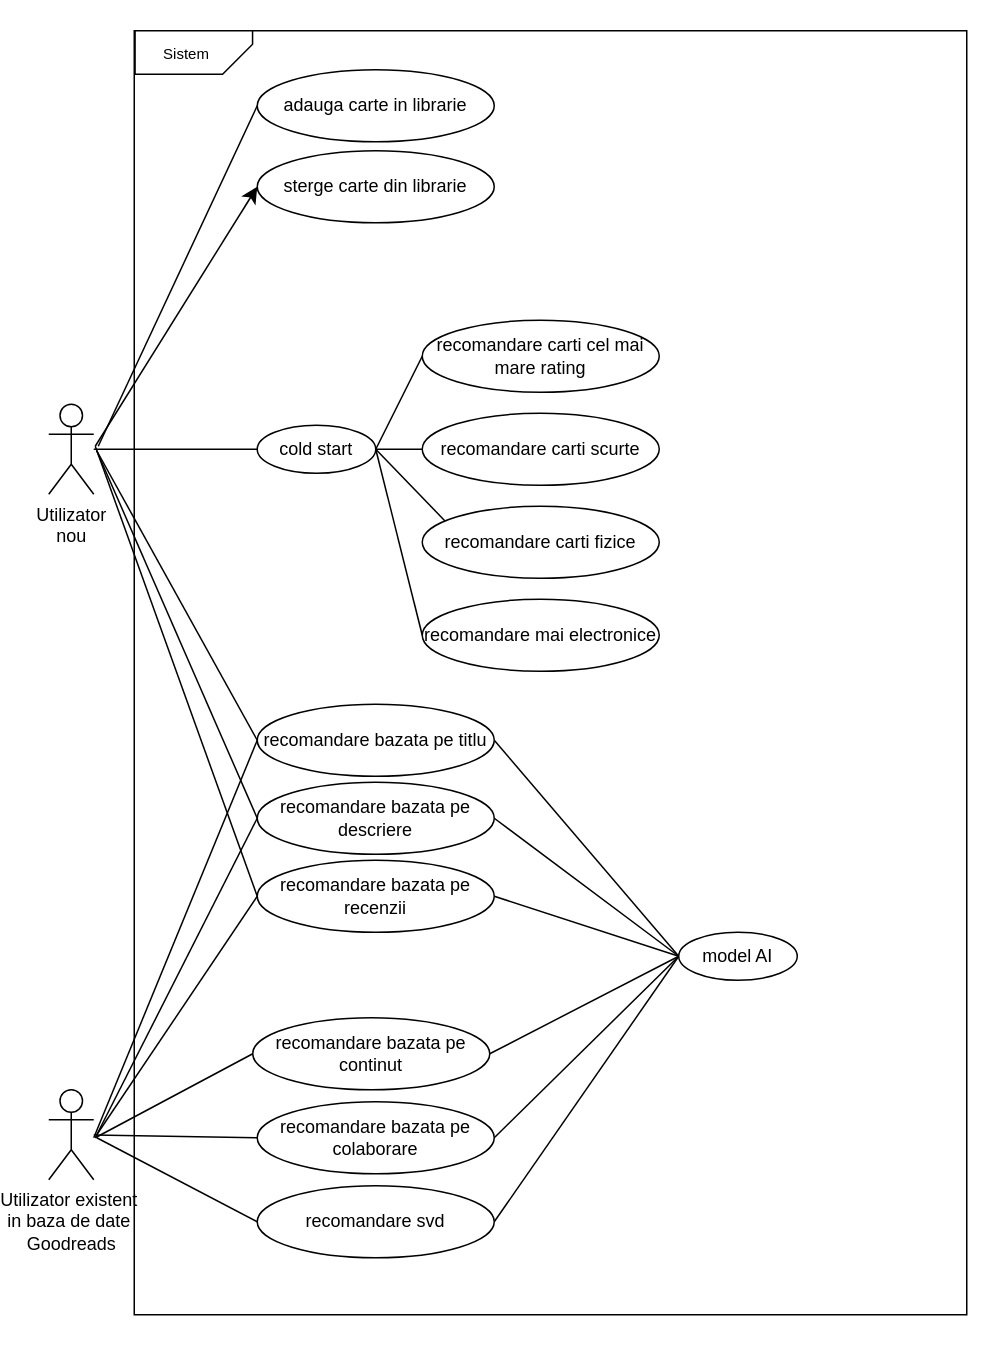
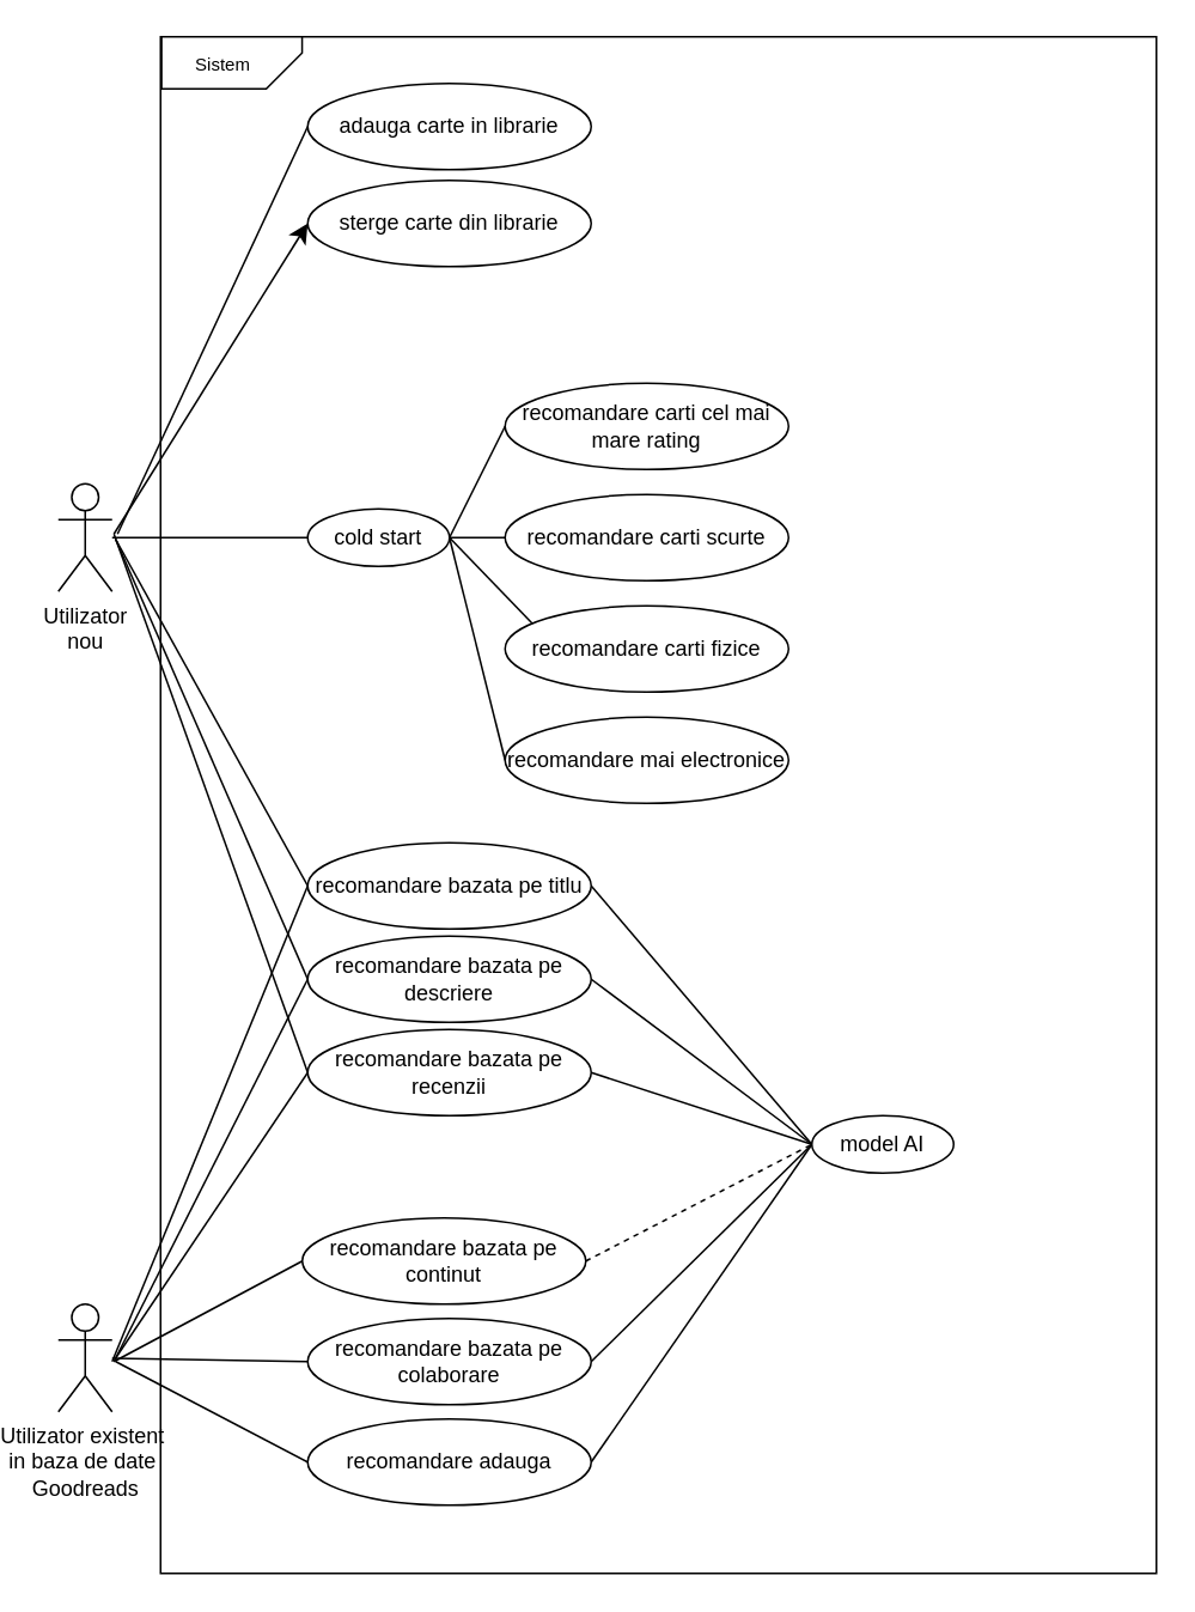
  <mxCell id="0" />
  <mxCell id="1" parent="0" />
  <mxCell id="2" value="" style="rounded=0;whiteSpace=wrap;html=1;" vertex="1" parent="1"><mxGeometry x="77" y="20" width="555" height="856" as="geometry" /></mxCell>
  <mxCell id="3" style="edgeStyle=none;curved=1;rounded=0;orthogonalLoop=1;jettySize=auto;html=1;entryX=0;entryY=0.5;entryDx=0;entryDy=0;fontSize=12;startSize=8;endSize=8;endArrow=none;endFill=0;" edge="1" parent="1" source="9" target="39"><mxGeometry relative="1" as="geometry" /></mxCell>
  <mxCell id="4" style="edgeStyle=none;curved=1;rounded=0;orthogonalLoop=1;jettySize=auto;html=1;entryX=0;entryY=0.5;entryDx=0;entryDy=0;fontSize=12;startSize=8;endSize=8;endArrow=none;endFill=0;" edge="1" parent="1" target="37"><mxGeometry relative="1" as="geometry"><mxPoint x="51" y="758" as="sourcePoint" /></mxGeometry></mxCell>
  <mxCell id="5" style="edgeStyle=none;curved=1;rounded=0;orthogonalLoop=1;jettySize=auto;html=1;entryX=0;entryY=0.5;entryDx=0;entryDy=0;fontSize=12;startSize=8;endSize=8;endArrow=none;endFill=0;" edge="1" parent="1" target="41"><mxGeometry relative="1" as="geometry"><mxPoint x="52" y="758" as="sourcePoint" /></mxGeometry></mxCell>
  <mxCell id="6" style="edgeStyle=none;curved=1;rounded=0;orthogonalLoop=1;jettySize=auto;html=1;fontSize=12;startSize=8;endSize=8;endArrow=none;endFill=0;entryX=0;entryY=0.5;entryDx=0;entryDy=0;" edge="1" parent="1" target="27"><mxGeometry relative="1" as="geometry"><mxPoint x="157.8" y="491.8" as="targetPoint" /><mxPoint x="50" y="758" as="sourcePoint" /></mxGeometry></mxCell>
  <mxCell id="7" style="edgeStyle=none;curved=1;rounded=0;orthogonalLoop=1;jettySize=auto;html=1;entryX=0;entryY=0.5;entryDx=0;entryDy=0;fontSize=12;startSize=8;endSize=8;endArrow=none;endFill=0;" edge="1" parent="1" target="29"><mxGeometry relative="1" as="geometry"><mxPoint x="51" y="758" as="sourcePoint" /></mxGeometry></mxCell>
  <mxCell id="8" style="edgeStyle=none;curved=1;rounded=0;orthogonalLoop=1;jettySize=auto;html=1;entryX=0;entryY=0.5;entryDx=0;entryDy=0;fontSize=12;startSize=8;endSize=8;endArrow=none;endFill=0;" edge="1" parent="1" target="31"><mxGeometry relative="1" as="geometry"><mxPoint x="52" y="756" as="sourcePoint" /></mxGeometry></mxCell>
  <mxCell id="9" value="Utilizator existent&amp;nbsp;&lt;div&gt;in baza de date&amp;nbsp;&lt;/div&gt;&lt;div&gt;Goodreads&lt;/div&gt;" style="shape=umlActor;verticalLabelPosition=bottom;verticalAlign=top;html=1;outlineConnect=0;" vertex="1" parent="1"><mxGeometry x="20" y="726" width="30" height="60" as="geometry" /></mxCell>
  <mxCell id="10" style="edgeStyle=none;curved=1;rounded=0;orthogonalLoop=1;jettySize=auto;html=1;fontSize=12;startSize=8;endSize=8;endArrow=none;endFill=0;" edge="1" parent="1" source="14" target="20"><mxGeometry relative="1" as="geometry" /></mxCell>
  <mxCell id="11" style="edgeStyle=none;curved=1;rounded=0;orthogonalLoop=1;jettySize=auto;html=1;entryX=0;entryY=0.5;entryDx=0;entryDy=0;fontSize=12;startSize=8;endSize=8;endArrow=none;endFill=0;" edge="1" parent="1" target="27"><mxGeometry relative="1" as="geometry"><mxPoint x="52" y="300" as="sourcePoint" /></mxGeometry></mxCell>
  <mxCell id="12" style="edgeStyle=none;curved=1;rounded=0;orthogonalLoop=1;jettySize=auto;html=1;entryX=0;entryY=0.5;entryDx=0;entryDy=0;fontSize=12;startSize=8;endSize=8;endArrow=none;endFill=0;" edge="1" parent="1" target="43"><mxGeometry relative="1" as="geometry"><mxPoint x="53" y="297" as="sourcePoint" /></mxGeometry></mxCell>
  <mxCell id="13" style="edgeStyle=none;curved=1;rounded=0;orthogonalLoop=1;jettySize=auto;html=1;entryX=0;entryY=0.5;entryDx=0;entryDy=0;fontSize=12;startSize=8;endSize=8;" edge="1" parent="1" target="44"><mxGeometry relative="1" as="geometry"><mxPoint x="51" y="297" as="sourcePoint" /></mxGeometry></mxCell>
  <mxCell id="14" value="Utilizator&lt;div&gt;nou&lt;/div&gt;" style="shape=umlActor;verticalLabelPosition=bottom;verticalAlign=top;html=1;outlineConnect=0;" vertex="1" parent="1"><mxGeometry x="20" y="269" width="30" height="60" as="geometry" /></mxCell>
  <mxCell id="15" style="edgeStyle=none;curved=1;rounded=0;orthogonalLoop=1;jettySize=auto;html=1;entryX=0;entryY=0.5;entryDx=0;entryDy=0;fontSize=12;startSize=8;endSize=8;endArrow=none;endFill=0;" edge="1" parent="1" target="29"><mxGeometry relative="1" as="geometry"><mxPoint x="52" y="300" as="sourcePoint" /><mxPoint x="164" y="489" as="targetPoint" /></mxGeometry></mxCell>
  <mxCell id="16" style="edgeStyle=none;curved=1;rounded=0;orthogonalLoop=1;jettySize=auto;html=1;entryX=0;entryY=0.5;entryDx=0;entryDy=0;fontSize=12;startSize=8;endSize=8;endArrow=none;endFill=0;" edge="1" parent="1" target="31"><mxGeometry relative="1" as="geometry"><mxPoint x="51" y="297" as="sourcePoint" /><mxPoint x="164" y="541" as="targetPoint" /></mxGeometry></mxCell>
  <mxCell id="17" style="edgeStyle=none;curved=1;rounded=0;orthogonalLoop=1;jettySize=auto;html=1;exitX=1;exitY=0.5;exitDx=0;exitDy=0;entryX=0;entryY=0.5;entryDx=0;entryDy=0;fontSize=12;startSize=8;endSize=8;endArrow=none;endFill=0;" edge="1" parent="1" source="20" target="21"><mxGeometry relative="1" as="geometry" /></mxCell>
  <mxCell id="18" style="edgeStyle=none;curved=1;rounded=0;orthogonalLoop=1;jettySize=auto;html=1;exitX=1;exitY=0.5;exitDx=0;exitDy=0;entryX=0;entryY=0.5;entryDx=0;entryDy=0;fontSize=12;startSize=8;endSize=8;endArrow=none;endFill=0;" edge="1" parent="1" source="20" target="22"><mxGeometry relative="1" as="geometry" /></mxCell>
  <mxCell id="19" style="edgeStyle=none;curved=1;rounded=0;orthogonalLoop=1;jettySize=auto;html=1;exitX=1;exitY=0.5;exitDx=0;exitDy=0;entryX=0;entryY=0.5;entryDx=0;entryDy=0;fontSize=12;startSize=8;endSize=8;endArrow=none;endFill=0;" edge="1" parent="1" source="20" target="24"><mxGeometry relative="1" as="geometry" /></mxCell>
  <mxCell id="20" value="cold start" style="ellipse;whiteSpace=wrap;html=1;" vertex="1" parent="1"><mxGeometry x="159" y="283" width="79" height="32" as="geometry" /></mxCell>
  <mxCell id="21" value="recomandare carti cel mai mare rating" style="ellipse;whiteSpace=wrap;html=1;" vertex="1" parent="1"><mxGeometry x="269" y="213" width="158" height="48" as="geometry" /></mxCell>
  <mxCell id="22" value="recomandare carti scurte" style="ellipse;whiteSpace=wrap;html=1;" vertex="1" parent="1"><mxGeometry x="269" y="275" width="158" height="48" as="geometry" /></mxCell>
  <mxCell id="23" value="recomandare carti fizice" style="ellipse;whiteSpace=wrap;html=1;" vertex="1" parent="1"><mxGeometry x="269" y="337" width="158" height="48" as="geometry" /></mxCell>
  <mxCell id="24" value="recomandare mai electronice" style="ellipse;whiteSpace=wrap;html=1;" vertex="1" parent="1"><mxGeometry x="269" y="399" width="158" height="48" as="geometry" /></mxCell>
  <mxCell id="25" style="edgeStyle=none;curved=1;rounded=0;orthogonalLoop=1;jettySize=auto;html=1;exitX=1;exitY=0.5;exitDx=0;exitDy=0;entryX=0.097;entryY=0.208;entryDx=0;entryDy=0;entryPerimeter=0;fontSize=12;startSize=8;endSize=8;endArrow=none;endFill=0;" edge="1" parent="1" source="20" target="23"><mxGeometry relative="1" as="geometry" /></mxCell>
  <mxCell id="26" style="edgeStyle=none;curved=1;rounded=0;orthogonalLoop=1;jettySize=auto;html=1;exitX=1;exitY=0.5;exitDx=0;exitDy=0;entryX=0;entryY=0.5;entryDx=0;entryDy=0;fontSize=12;startSize=8;endSize=8;endArrow=none;endFill=0;" edge="1" parent="1" source="27" target="42"><mxGeometry relative="1" as="geometry" /></mxCell>
  <mxCell id="27" value="recomandare bazata pe titlu" style="ellipse;whiteSpace=wrap;html=1;" vertex="1" parent="1"><mxGeometry x="159" y="469" width="158" height="48" as="geometry" /></mxCell>
  <mxCell id="28" style="edgeStyle=none;curved=1;rounded=0;orthogonalLoop=1;jettySize=auto;html=1;exitX=1;exitY=0.5;exitDx=0;exitDy=0;entryX=0;entryY=0.5;entryDx=0;entryDy=0;fontSize=12;startSize=8;endSize=8;endArrow=none;endFill=0;" edge="1" parent="1" source="29" target="42"><mxGeometry relative="1" as="geometry" /></mxCell>
  <mxCell id="29" value="recomandare bazata pe descriere" style="ellipse;whiteSpace=wrap;html=1;" vertex="1" parent="1"><mxGeometry x="159" y="521" width="158" height="48" as="geometry" /></mxCell>
  <mxCell id="30" style="edgeStyle=none;curved=1;rounded=0;orthogonalLoop=1;jettySize=auto;html=1;exitX=1;exitY=0.5;exitDx=0;exitDy=0;entryX=0;entryY=0.5;entryDx=0;entryDy=0;fontSize=12;startSize=8;endSize=8;endArrow=none;endFill=0;" edge="1" parent="1" source="31" target="42"><mxGeometry relative="1" as="geometry" /></mxCell>
  <mxCell id="31" value="recomandare bazata pe recenzii" style="ellipse;whiteSpace=wrap;html=1;" vertex="1" parent="1"><mxGeometry x="159" y="573" width="158" height="48" as="geometry" /></mxCell>
  <mxCell id="32" value="" style="group" vertex="1" connectable="0" parent="1"><mxGeometry x="50" y="20" width="411.396" height="436" as="geometry" /></mxCell>
  <mxCell id="33" value="" style="group" vertex="1" connectable="0" parent="32"><mxGeometry width="124.022" height="29.0" as="geometry" /></mxCell>
  <mxCell id="34" value="" style="verticalLabelPosition=bottom;verticalAlign=top;html=1;shape=card;whiteSpace=wrap;size=20;arcSize=12;rotation=-180;" vertex="1" parent="33"><mxGeometry x="27.56" y="5.329e-15" width="78.33" height="29" as="geometry" /></mxCell>
  <mxCell id="35" value="Sistem" style="text;html=1;align=center;verticalAlign=middle;whiteSpace=wrap;rounded=0;fontSize=10;" vertex="1" parent="33"><mxGeometry y="6.5" width="124.022" height="16" as="geometry" /></mxCell>
- <mxCell id="36" style="edgeStyle=none;curved=1;rounded=0;orthogonalLoop=1;jettySize=auto;html=1;exitX=1;exitY=0.5;exitDx=0;exitDy=0;entryX=0;entryY=0.5;entryDx=0;entryDy=0;fontSize=12;startSize=8;endSize=8;endArrow=none;endFill=0;" edge="1" parent="1" source="37" target="42"><mxGeometry relative="1" as="geometry" /></mxCell>
+ <mxCell id="36" style="edgeStyle=none;curved=1;rounded=0;orthogonalLoop=1;jettySize=auto;html=1;exitX=1;exitY=0.5;exitDx=0;exitDy=0;entryX=0;entryY=0.5;entryDx=0;entryDy=0;fontSize=12;startSize=8;endSize=8;endArrow=none;endFill=0;dashed=1;" edge="1" parent="1" source="37" target="42"><mxGeometry relative="1" as="geometry" /></mxCell>
  <mxCell id="37" value="recomandare bazata pe continut" style="ellipse;whiteSpace=wrap;html=1;" vertex="1" parent="1"><mxGeometry x="156" y="678" width="158" height="48" as="geometry" /></mxCell>
  <mxCell id="38" style="edgeStyle=none;curved=1;rounded=0;orthogonalLoop=1;jettySize=auto;html=1;exitX=1;exitY=0.5;exitDx=0;exitDy=0;entryX=0;entryY=0.5;entryDx=0;entryDy=0;fontSize=12;startSize=8;endSize=8;endArrow=none;endFill=0;" edge="1" parent="1" source="39" target="42"><mxGeometry relative="1" as="geometry" /></mxCell>
  <mxCell id="39" value="recomandare bazata pe colaborare" style="ellipse;whiteSpace=wrap;html=1;" vertex="1" parent="1"><mxGeometry x="159" y="734" width="158" height="48" as="geometry" /></mxCell>
  <mxCell id="40" style="edgeStyle=none;curved=1;rounded=0;orthogonalLoop=1;jettySize=auto;html=1;exitX=1;exitY=0.5;exitDx=0;exitDy=0;entryX=0;entryY=0.5;entryDx=0;entryDy=0;fontSize=12;startSize=8;endSize=8;endArrow=none;endFill=0;" edge="1" parent="1" source="41" target="42"><mxGeometry relative="1" as="geometry" /></mxCell>
- <mxCell id="41" value="recomandare svd" style="ellipse;whiteSpace=wrap;html=1;" vertex="1" parent="1"><mxGeometry x="159" y="790" width="158" height="48" as="geometry" /></mxCell>
+ <mxCell id="41" value="recomandare adauga" style="ellipse;whiteSpace=wrap;html=1;" vertex="1" parent="1"><mxGeometry x="159" y="790" width="158" height="48" as="geometry" /></mxCell>
  <mxCell id="42" value="model AI" style="ellipse;whiteSpace=wrap;html=1;" vertex="1" parent="1"><mxGeometry x="440" y="621" width="79" height="32" as="geometry" /></mxCell>
  <mxCell id="43" value="adauga carte in librarie" style="ellipse;whiteSpace=wrap;html=1;" vertex="1" parent="1"><mxGeometry x="159" y="46" width="158" height="48" as="geometry" /></mxCell>
  <mxCell id="44" value="sterge carte din librarie" style="ellipse;whiteSpace=wrap;html=1;" vertex="1" parent="1"><mxGeometry x="159" y="100" width="158" height="48" as="geometry" /></mxCell>
  <mxCell id="45" style="edgeStyle=none;curved=1;rounded=0;orthogonalLoop=1;jettySize=auto;html=1;entryX=1;entryY=0.5;entryDx=0;entryDy=0;fontSize=12;startSize=8;endSize=8;" edge="1" parent="1" source="2" target="2"><mxGeometry relative="1" as="geometry" /></mxCell>
